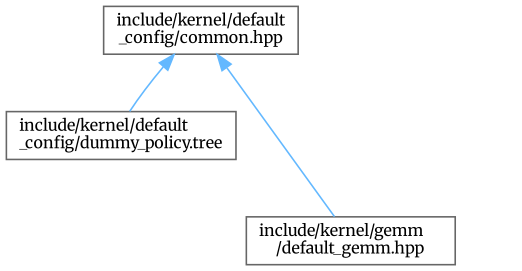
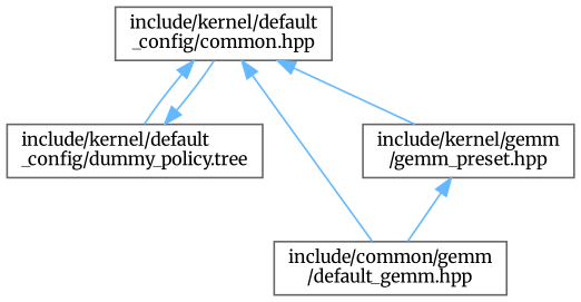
  digraph {
    fontname=Merriweather
    node [color=grey40 fillcolor=white fontname=Merriweather fontsize=10 shape=box style=filled]
    edge [color=steelblue1 dir=back fontname=Merriweather fontsize=10 labelfontname=Helvetica labelfontsize=10 style=solid]
    n1 [height=0.2 label="include/kernel/default\l_config/common.hpp" width=0.4]
    n2 [height=0.2 label="include/kernel/default\l_config/dummy_policy.tree" width=0.4]
-   n3 [height=0.2 label="include/kernel/gemm\l/default_gemm.hpp" width=0.4]
+   n3 [height=0.2 label="include/common/gemm\l/default_gemm.hpp" width=0.4]
+   n4 [height=0.2 label="include/kernel/gemm\l/gemm_preset.hpp" width=0.4]
    n1 -> n2
    n1 -> n3
+   n1 -> n4
+   n2 -> n1
+   n4 -> n3
  }
